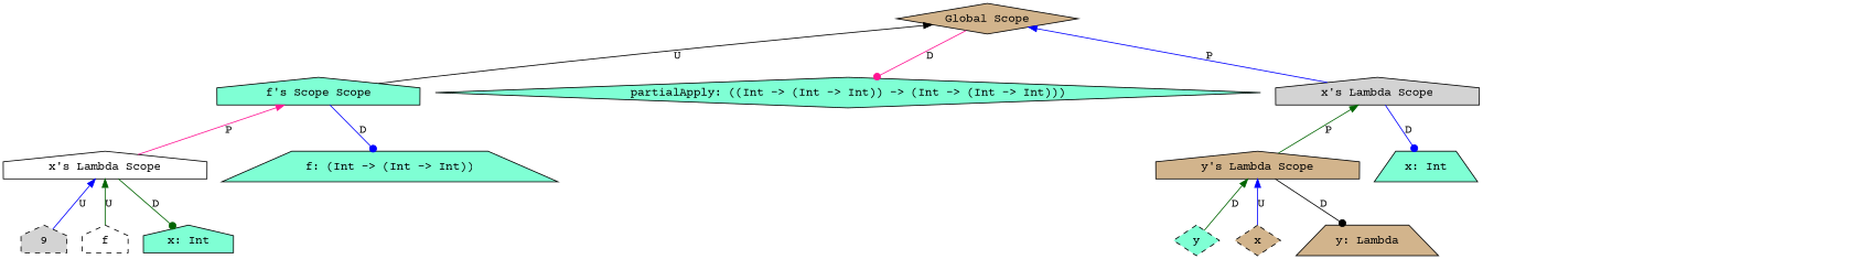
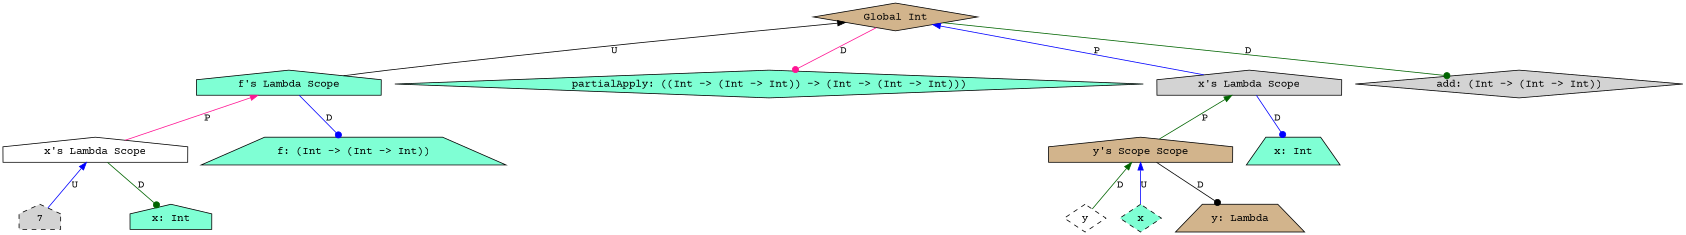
  graph {
    fontname="Courier Prime"
    node [fillcolor=aquamarine fontname="Courier Prime" shape=house style=filled]
    edge [color=blue dir=back fontname="Courier Prime"]
-   n1 [fillcolor=lightgrey label=9 style="dashed,filled"]
-   n2 [fillcolor=white label=f style="dashed,filled"]
+   n1 [fillcolor=lightgrey label=7 style="dashed,filled"]
    n3 [label="x: Int"]
    n4 [fillcolor=white label="x's Lambda Scope"]
    n5 [label="f: (Int -> (Int -> Int))" shape=trapezium]
-   n6 [label="f's Scope Scope"]
+   n6 [label="f's Lambda Scope"]
    n7 [label="partialApply: ((Int -> (Int -> Int)) -> (Int -> (Int -> Int)))" shape=diamond]
-   n8 [label=y shape=diamond style="dashed,filled"]
-   n9 [fillcolor=tan label=x shape=diamond style="dashed,filled"]
+   n8 [fillcolor=white label=y shape=diamond style="dashed,filled"]
+   n9 [label=x shape=diamond style="dashed,filled"]
    n10 [fillcolor=tan label="y: Lambda" shape=trapezium]
-   n11 [fillcolor=tan label="y's Lambda Scope"]
+   n11 [fillcolor=tan label="y's Scope Scope"]
    n12 [label="x: Int" shape=trapezium]
    n13 [fillcolor=lightgrey label="x's Lambda Scope"]
-   n15 [fillcolor=tan label="Global Scope" shape=diamond]
+   n14 [fillcolor=lightgrey label="add: (Int -> (Int -> Int))" shape=diamond]
+   n15 [fillcolor=tan label="Global Int" shape=diamond]
    n4 -- n1 [label=U]
-   n4 -- n2 [color=darkgreen label=U]
    n4 -- n3 [arrowhead=dot color=darkgreen dir=forward label=D]
    n6 -- n4 [color=deeppink label=P]
    n6 -- n5 [arrowhead=dot dir=forward label=D]
    n11 -- n8 [color=darkgreen label=D]
    n11 -- n9 [label=U]
    n11 -- n10 [arrowhead=dot color=black dir=forward label=D]
    n13 -- n11 [color=darkgreen label=P]
    n13 -- n12 [arrowhead=dot dir=forward label=D]
    n15 -- n6 [color=black label=U]
    n15 -- n7 [arrowhead=dot color=deeppink dir=forward label=D]
    n15 -- n13 [label=P]
+   n15 -- n14 [arrowhead=dot color=darkgreen dir=forward label=D]
  }
